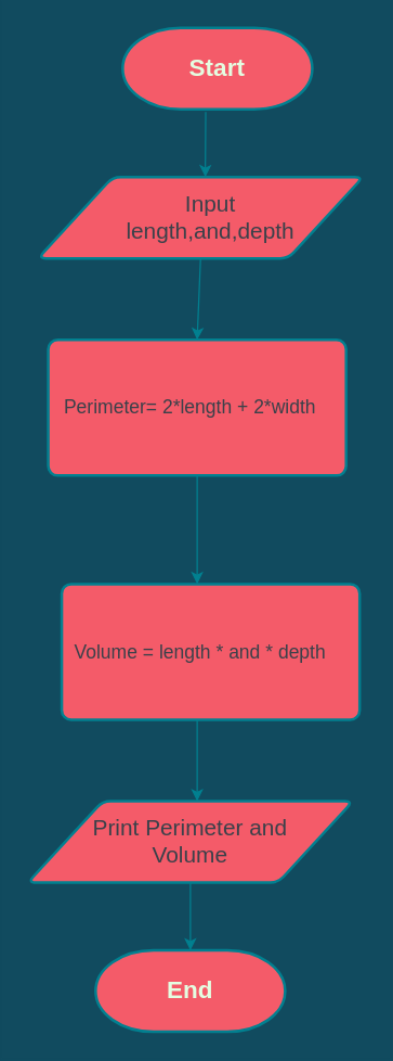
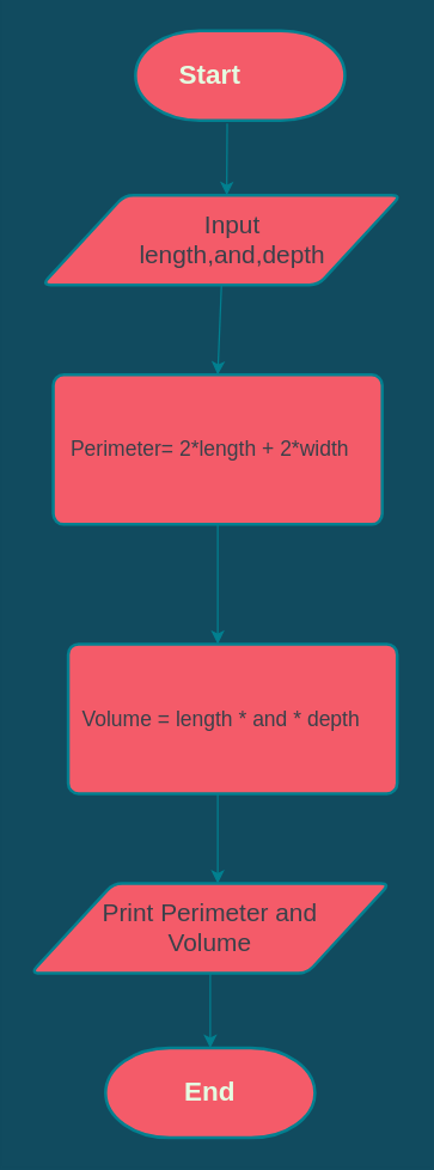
  <mxCell id="0" />
  <mxCell id="1" parent="0" />
  <mxCell id="2" value="" style="strokeWidth=2;html=1;shape=mxgraph.flowchart.terminator;whiteSpace=wrap;fillColor=#F45B69;strokeColor=#028090;fontColor=#E4FDE1;" parent="1" vertex="1"><mxGeometry x="90" y="20" width="140" height="60" as="geometry" /></mxCell>
  <mxCell id="3" value="" style="shape=parallelogram;html=1;strokeWidth=2;perimeter=parallelogramPerimeter;whiteSpace=wrap;rounded=1;arcSize=12;size=0.23;fillColor=#F45B69;strokeColor=#028090;fontColor=#E4FDE1;" parent="1" vertex="1"><mxGeometry x="27.5" y="130" width="240" height="60" as="geometry" /></mxCell>
  <mxCell id="4" value="" style="rounded=1;whiteSpace=wrap;html=1;absoluteArcSize=1;arcSize=14;strokeWidth=2;fillColor=#F45B69;strokeColor=#028090;fontColor=#E4FDE1;" parent="1" vertex="1"><mxGeometry x="35" y="250" width="220" height="100" as="geometry" /></mxCell>
  <mxCell id="5" value="" style="endArrow=classic;html=1;rounded=0;exitX=0.438;exitY=1.033;exitDx=0;exitDy=0;exitPerimeter=0;labelBackgroundColor=#114B5F;strokeColor=#028090;fontColor=#E4FDE1;" parent="1" source="2" edge="1"><mxGeometry width="50" height="50" relative="1" as="geometry"><mxPoint x="-55" y="240" as="sourcePoint" /><mxPoint x="151" y="130" as="targetPoint" /></mxGeometry></mxCell>
  <mxCell id="6" value="" style="endArrow=classic;html=1;rounded=0;exitX=0.5;exitY=1;exitDx=0;exitDy=0;entryX=0.5;entryY=0;entryDx=0;entryDy=0;labelBackgroundColor=#114B5F;strokeColor=#028090;fontColor=#E4FDE1;" parent="1" source="3" target="4" edge="1"><mxGeometry width="50" height="50" relative="1" as="geometry"><mxPoint x="146.32" y="91.98" as="sourcePoint" /><mxPoint x="145.508" y="140" as="targetPoint" /></mxGeometry></mxCell>
  <mxCell id="7" value="" style="endArrow=classic;html=1;rounded=0;exitX=0.5;exitY=1;exitDx=0;exitDy=0;labelBackgroundColor=#114B5F;strokeColor=#028090;fontColor=#E4FDE1;" parent="1" source="4" edge="1"><mxGeometry width="50" height="50" relative="1" as="geometry"><mxPoint x="145" y="200" as="sourcePoint" /><mxPoint x="145" y="430" as="targetPoint" /></mxGeometry></mxCell>
  <mxCell id="8" value="" style="endArrow=classic;html=1;rounded=0;exitX=0.5;exitY=1;exitDx=0;exitDy=0;entryX=0.5;entryY=0;entryDx=0;entryDy=0;entryPerimeter=0;labelBackgroundColor=#114B5F;strokeColor=#028090;fontColor=#E4FDE1;" parent="1" edge="1"><mxGeometry width="50" height="50" relative="1" as="geometry"><mxPoint x="145" y="530" as="sourcePoint" /><mxPoint x="145" y="590" as="targetPoint" /></mxGeometry></mxCell>
- <mxCell id="9" value="&lt;b&gt;&lt;font style=&quot;font-size: 18px;&quot;&gt;Start&lt;/font&gt;&lt;/b&gt;" style="text;html=1;strokeColor=none;fillColor=none;align=center;verticalAlign=middle;whiteSpace=wrap;rounded=0;fontColor=#E4FDE1;" parent="1" vertex="1"><mxGeometry x="130" y="35" width="60" height="30" as="geometry" /></mxCell>
+ <mxCell id="9" value="&lt;b&gt;&lt;font style=&quot;font-size: 18px;&quot;&gt;Start&lt;/font&gt;&lt;/b&gt;" style="text;html=1;strokeColor=none;fillColor=none;align=center;verticalAlign=middle;whiteSpace=wrap;rounded=0;fontColor=#E4FDE1;" parent="1" vertex="1"><mxGeometry x="110" y="35" width="60" height="30" as="geometry" /></mxCell>
  <mxCell id="10" value="&lt;span data-lucid-content=&quot;{&amp;quot;t&amp;quot;:&amp;quot;Input length,width,depth&amp;quot;,&amp;quot;m&amp;quot;:[{&amp;quot;s&amp;quot;:0,&amp;quot;n&amp;quot;:&amp;quot;s&amp;quot;,&amp;quot;v&amp;quot;:22.222,&amp;quot;e&amp;quot;:24},{&amp;quot;s&amp;quot;:0,&amp;quot;n&amp;quot;:&amp;quot;c&amp;quot;,&amp;quot;v&amp;quot;:&amp;quot;3a414aff&amp;quot;,&amp;quot;e&amp;quot;:24},{&amp;quot;s&amp;quot;:0,&amp;quot;n&amp;quot;:&amp;quot;fsp&amp;quot;,&amp;quot;v&amp;quot;:&amp;quot;ss_presetShapeStyle6_textStyle&amp;quot;,&amp;quot;e&amp;quot;:24}]}&quot; data-lucid-type=&quot;application/vnd.lucid.text&quot;&gt;&lt;span style=&quot;color:#3a414a;font-size:16.667px;&quot;&gt;Input length,and,depth&lt;/span&gt;&lt;/span&gt;" style="text;html=1;strokeColor=none;fillColor=none;align=center;verticalAlign=middle;whiteSpace=wrap;rounded=0;fontColor=#E4FDE1;" parent="1" vertex="1"><mxGeometry x="105" y="145" width="100" height="30" as="geometry" /></mxCell>
  <mxCell id="11" value="&lt;span data-lucid-content=&quot;{&amp;quot;t&amp;quot;:&amp;quot;Perimeter= 2*length + 2*width&amp;quot;,&amp;quot;m&amp;quot;:[{&amp;quot;s&amp;quot;:0,&amp;quot;n&amp;quot;:&amp;quot;s&amp;quot;,&amp;quot;v&amp;quot;:22.222,&amp;quot;e&amp;quot;:29},{&amp;quot;s&amp;quot;:0,&amp;quot;n&amp;quot;:&amp;quot;c&amp;quot;,&amp;quot;v&amp;quot;:&amp;quot;3a414aff&amp;quot;,&amp;quot;e&amp;quot;:29},{&amp;quot;s&amp;quot;:0,&amp;quot;n&amp;quot;:&amp;quot;fsp&amp;quot;,&amp;quot;v&amp;quot;:&amp;quot;ss_presetShapeStyle3_textStyle&amp;quot;,&amp;quot;e&amp;quot;:29}]}&quot; data-lucid-type=&quot;application/vnd.lucid.text&quot;&gt;&lt;span style=&quot;color: rgb(58, 65, 74);&quot;&gt;&lt;font style=&quot;font-size: 14px;&quot;&gt;Perimeter= 2*length + 2*width&lt;/font&gt;&lt;/span&gt;&lt;/span&gt;" style="text;html=1;strokeColor=none;fillColor=none;align=center;verticalAlign=middle;whiteSpace=wrap;rounded=0;fontColor=#E4FDE1;" parent="1" vertex="1"><mxGeometry x="45" y="260" width="190" height="80" as="geometry" /></mxCell>
  <mxCell id="12" value="" style="rounded=1;whiteSpace=wrap;html=1;absoluteArcSize=1;arcSize=14;strokeWidth=2;fillColor=#F45B69;strokeColor=#028090;fontColor=#E4FDE1;" parent="1" vertex="1"><mxGeometry x="45" y="430" width="220" height="100" as="geometry" /></mxCell>
  <mxCell id="13" value="&lt;font color=&quot;#3a414a&quot;&gt;&lt;span style=&quot;font-size: 14px;&quot;&gt;Volume = length * and * depth&lt;/span&gt;&lt;/font&gt;" style="text;html=1;strokeColor=none;fillColor=none;align=center;verticalAlign=middle;whiteSpace=wrap;rounded=0;fontColor=#E4FDE1;" parent="1" vertex="1"><mxGeometry x="45" y="440" width="205" height="80" as="geometry" /></mxCell>
  <mxCell id="14" value="" style="shape=parallelogram;html=1;strokeWidth=2;perimeter=parallelogramPerimeter;whiteSpace=wrap;rounded=1;arcSize=12;size=0.23;fillColor=#F45B69;strokeColor=#028090;fontColor=#E4FDE1;" parent="1" vertex="1"><mxGeometry x="20" y="590" width="240" height="60" as="geometry" /></mxCell>
  <mxCell id="15" value="&lt;span data-lucid-content=&quot;{&amp;quot;t&amp;quot;:&amp;quot;Print Perimeter and  Volume&amp;quot;,&amp;quot;m&amp;quot;:[{&amp;quot;s&amp;quot;:0,&amp;quot;n&amp;quot;:&amp;quot;s&amp;quot;,&amp;quot;v&amp;quot;:22.222,&amp;quot;e&amp;quot;:27},{&amp;quot;s&amp;quot;:0,&amp;quot;n&amp;quot;:&amp;quot;c&amp;quot;,&amp;quot;v&amp;quot;:&amp;quot;3a414aff&amp;quot;,&amp;quot;e&amp;quot;:27},{&amp;quot;s&amp;quot;:0,&amp;quot;n&amp;quot;:&amp;quot;fsp&amp;quot;,&amp;quot;v&amp;quot;:&amp;quot;ss_presetShapeStyle6_textStyle&amp;quot;,&amp;quot;e&amp;quot;:27}]}&quot; data-lucid-type=&quot;application/vnd.lucid.text&quot;&gt;&lt;span style=&quot;color:#3a414a;font-size:16.667px;&quot;&gt;Print Perimeter and  Volume&lt;/span&gt;&lt;/span&gt;" style="text;html=1;strokeColor=none;fillColor=none;align=center;verticalAlign=middle;whiteSpace=wrap;rounded=0;fontColor=#E4FDE1;" parent="1" vertex="1"><mxGeometry x="65" y="605" width="150" height="30" as="geometry" /></mxCell>
  <mxCell id="16" value="" style="endArrow=classic;html=1;rounded=0;exitX=0.5;exitY=1;exitDx=0;exitDy=0;entryX=0.5;entryY=0;entryDx=0;entryDy=0;entryPerimeter=0;labelBackgroundColor=#114B5F;strokeColor=#028090;fontColor=#E4FDE1;" parent="1" source="14" edge="1"><mxGeometry width="50" height="50" relative="1" as="geometry"><mxPoint x="155" y="540" as="sourcePoint" /><mxPoint x="140" y="700" as="targetPoint" /></mxGeometry></mxCell>
  <mxCell id="17" value="" style="strokeWidth=2;html=1;shape=mxgraph.flowchart.terminator;whiteSpace=wrap;fillColor=#F45B69;strokeColor=#028090;fontColor=#E4FDE1;" vertex="1" parent="1"><mxGeometry x="70" y="700" width="140" height="60" as="geometry" /></mxCell>
  <mxCell id="18" value="&lt;span style=&quot;font-size: 18px;&quot;&gt;&lt;b&gt;End&lt;/b&gt;&lt;/span&gt;" style="text;html=1;strokeColor=none;fillColor=none;align=center;verticalAlign=middle;whiteSpace=wrap;rounded=0;fontColor=#E4FDE1;" vertex="1" parent="1"><mxGeometry x="110" y="715" width="60" height="30" as="geometry" /></mxCell>
